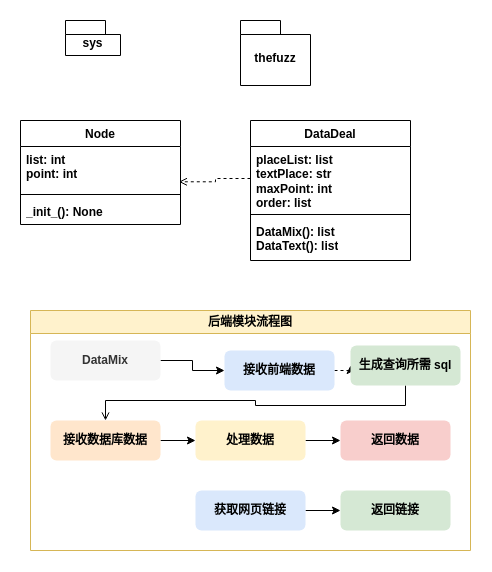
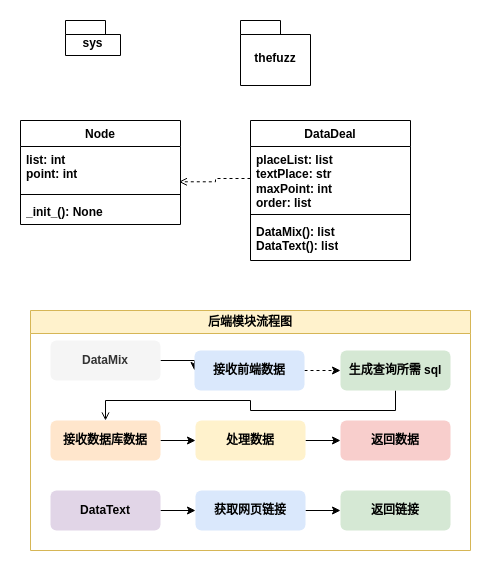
  <mxCell id="0" />
  <mxCell id="1" parent="0" />
  <mxCell id="2" value="Node" style="swimlane;fontStyle=1;align=center;verticalAlign=top;childLayout=stackLayout;horizontal=1;startSize=26;horizontalStack=0;resizeParent=1;resizeParentMax=0;resizeLast=0;collapsible=1;marginBottom=0;whiteSpace=wrap;html=1;" vertex="1" parent="1"><mxGeometry x="20" y="120" width="160" height="104" as="geometry" /></mxCell>
  <mxCell id="3" value="list: int&lt;br&gt;point: int" style="text;strokeColor=none;fillColor=none;align=left;verticalAlign=top;spacingLeft=4;spacingRight=4;overflow=hidden;rotatable=0;points=[[0,0.5],[1,0.5]];portConstraint=eastwest;whiteSpace=wrap;html=1;fontStyle=1" vertex="1" parent="2"><mxGeometry y="26" width="160" height="44" as="geometry" /></mxCell>
  <mxCell id="4" value="" style="line;strokeWidth=1;fillColor=none;align=left;verticalAlign=middle;spacingTop=-1;spacingLeft=3;spacingRight=3;rotatable=0;labelPosition=right;points=[];portConstraint=eastwest;strokeColor=inherit;fontStyle=1" vertex="1" parent="2"><mxGeometry y="70" width="160" height="8" as="geometry" /></mxCell>
  <mxCell id="5" value="_init_(): None" style="text;strokeColor=none;fillColor=none;align=left;verticalAlign=top;spacingLeft=4;spacingRight=4;overflow=hidden;rotatable=0;points=[[0,0.5],[1,0.5]];portConstraint=eastwest;whiteSpace=wrap;html=1;fontStyle=1" vertex="1" parent="2"><mxGeometry y="78" width="160" height="26" as="geometry" /></mxCell>
  <mxCell id="6" value="sys" style="shape=folder;fontStyle=1;spacingTop=10;tabWidth=40;tabHeight=14;tabPosition=left;html=1;whiteSpace=wrap;" vertex="1" parent="1"><mxGeometry x="65" y="20" width="55" height="35" as="geometry" /></mxCell>
  <mxCell id="7" value="thefuzz" style="shape=folder;fontStyle=1;spacingTop=10;tabWidth=40;tabHeight=14;tabPosition=left;html=1;whiteSpace=wrap;" vertex="1" parent="1"><mxGeometry x="240" y="20" width="70" height="65" as="geometry" /></mxCell>
  <mxCell id="8" value="DataDeal" style="swimlane;fontStyle=1;align=center;verticalAlign=top;childLayout=stackLayout;horizontal=1;startSize=26;horizontalStack=0;resizeParent=1;resizeParentMax=0;resizeLast=0;collapsible=1;marginBottom=0;whiteSpace=wrap;html=1;" vertex="1" parent="1"><mxGeometry x="250" y="120" width="160" height="140" as="geometry" /></mxCell>
  <mxCell id="9" value="placeList: list&lt;br&gt;textPlace: str&lt;br&gt;maxPoint: int&lt;br&gt;order: list" style="text;strokeColor=none;fillColor=none;align=left;verticalAlign=top;spacingLeft=4;spacingRight=4;overflow=hidden;rotatable=0;points=[[0,0.5],[1,0.5]];portConstraint=eastwest;whiteSpace=wrap;html=1;fontStyle=1" vertex="1" parent="8"><mxGeometry y="26" width="160" height="64" as="geometry" /></mxCell>
  <mxCell id="10" value="" style="line;strokeWidth=1;fillColor=none;align=left;verticalAlign=middle;spacingTop=-1;spacingLeft=3;spacingRight=3;rotatable=0;labelPosition=right;points=[];portConstraint=eastwest;strokeColor=inherit;fontStyle=1" vertex="1" parent="8"><mxGeometry y="90" width="160" height="8" as="geometry" /></mxCell>
  <mxCell id="11" value="DataMix(): list&lt;br&gt;DataText(): list" style="text;strokeColor=none;fillColor=none;align=left;verticalAlign=top;spacingLeft=4;spacingRight=4;overflow=hidden;rotatable=0;points=[[0,0.5],[1,0.5]];portConstraint=eastwest;whiteSpace=wrap;html=1;fontStyle=1" vertex="1" parent="8"><mxGeometry y="98" width="160" height="42" as="geometry" /></mxCell>
  <mxCell id="12" style="edgeStyle=orthogonalEdgeStyle;rounded=0;orthogonalLoop=1;jettySize=auto;html=1;exitX=0;exitY=0.5;exitDx=0;exitDy=0;entryX=0.99;entryY=0.802;entryDx=0;entryDy=0;entryPerimeter=0;dashed=1;endArrow=open;endFill=0;" edge="1" parent="1" source="9" target="3"><mxGeometry relative="1" as="geometry" /></mxCell>
  <mxCell id="13" value="后端模块流程图" style="swimlane;whiteSpace=wrap;html=1;fillColor=#fff2cc;strokeColor=#d6b656;fontStyle=1" vertex="1" parent="1"><mxGeometry x="30" y="310" width="440" height="240" as="geometry" /></mxCell>
  <mxCell id="14" style="edgeStyle=orthogonalEdgeStyle;rounded=0;orthogonalLoop=1;jettySize=auto;html=1;exitX=1;exitY=0.5;exitDx=0;exitDy=0;entryX=0;entryY=0.5;entryDx=0;entryDy=0;fontStyle=1" edge="1" parent="13" source="15" target="17"><mxGeometry relative="1" as="geometry" /></mxCell>
  <mxCell id="15" value="DataMix" style="rounded=1;whiteSpace=wrap;html=1;fillColor=#f5f5f5;fontColor=#333333;strokeColor=none;fontStyle=1" vertex="1" parent="13"><mxGeometry x="20" y="30" width="110" height="40" as="geometry" /></mxCell>
  <mxCell id="16" style="edgeStyle=orthogonalEdgeStyle;rounded=0;orthogonalLoop=1;jettySize=auto;html=1;exitX=1;exitY=0.5;exitDx=0;exitDy=0;entryX=0;entryY=0.5;entryDx=0;entryDy=0;fontStyle=1;dashed=1;" edge="1" parent="13" source="17" target="19"><mxGeometry relative="1" as="geometry" /></mxCell>
- <mxCell id="17" value="接收前端数据" style="rounded=1;whiteSpace=wrap;html=1;fillColor=#dae8fc;strokeColor=none;fontStyle=1" vertex="1" parent="13"><mxGeometry x="194" y="40" width="110" height="40" as="geometry" /></mxCell>
+ <mxCell id="17" value="接收前端数据" style="rounded=1;whiteSpace=wrap;html=1;fillColor=#dae8fc;strokeColor=none;fontStyle=1" vertex="1" parent="13"><mxGeometry x="164" y="40" width="110" height="40" as="geometry" /></mxCell>
  <mxCell id="18" style="edgeStyle=orthogonalEdgeStyle;rounded=0;orthogonalLoop=1;jettySize=auto;html=1;exitX=0.5;exitY=1;exitDx=0;exitDy=0;entryX=0.5;entryY=0;entryDx=0;entryDy=0;fontStyle=1;endArrow=open;" edge="1" parent="13" source="19" target="21"><mxGeometry relative="1" as="geometry" /></mxCell>
- <mxCell id="19" value="生成查询所需 sql" style="rounded=1;whiteSpace=wrap;html=1;fillColor=#d5e8d4;strokeColor=none;fontStyle=1" vertex="1" parent="13"><mxGeometry x="320" y="35" width="110" height="40" as="geometry" /></mxCell>
+ <mxCell id="19" value="生成查询所需 sql" style="rounded=1;whiteSpace=wrap;html=1;fillColor=#d5e8d4;strokeColor=none;fontStyle=1" vertex="1" parent="13"><mxGeometry x="310" y="40" width="110" height="40" as="geometry" /></mxCell>
  <mxCell id="20" style="edgeStyle=orthogonalEdgeStyle;rounded=0;orthogonalLoop=1;jettySize=auto;html=1;exitX=1;exitY=0.5;exitDx=0;exitDy=0;entryX=0;entryY=0.5;entryDx=0;entryDy=0;fontStyle=1" edge="1" parent="13" source="21" target="23"><mxGeometry relative="1" as="geometry" /></mxCell>
  <mxCell id="21" value="接收数据库数据" style="rounded=1;whiteSpace=wrap;html=1;fillColor=#ffe6cc;strokeColor=none;fontStyle=1" vertex="1" parent="13"><mxGeometry x="20" y="110" width="110" height="40" as="geometry" /></mxCell>
  <mxCell id="22" style="edgeStyle=orthogonalEdgeStyle;rounded=0;orthogonalLoop=1;jettySize=auto;html=1;exitX=1;exitY=0.5;exitDx=0;exitDy=0;entryX=0;entryY=0.5;entryDx=0;entryDy=0;fontStyle=1" edge="1" parent="13" source="23" target="24"><mxGeometry relative="1" as="geometry" /></mxCell>
  <mxCell id="23" value="处理数据" style="rounded=1;whiteSpace=wrap;html=1;fillColor=#fff2cc;strokeColor=none;fontStyle=1" vertex="1" parent="13"><mxGeometry x="165" y="110" width="110" height="40" as="geometry" /></mxCell>
  <mxCell id="24" value="返回数据" style="rounded=1;whiteSpace=wrap;html=1;fillColor=#f8cecc;strokeColor=none;fontStyle=1" vertex="1" parent="13"><mxGeometry x="310" y="110" width="110" height="40" as="geometry" /></mxCell>
+ <mxCell id="25" style="edgeStyle=orthogonalEdgeStyle;rounded=0;orthogonalLoop=1;jettySize=auto;html=1;exitX=1;exitY=0.5;exitDx=0;exitDy=0;entryX=0;entryY=0.5;entryDx=0;entryDy=0;fontStyle=1" edge="1" parent="13" source="26" target="28"><mxGeometry relative="1" as="geometry" /></mxCell>
+ <mxCell id="26" value="DataText" style="rounded=1;whiteSpace=wrap;html=1;fillColor=#e1d5e7;strokeColor=none;fontStyle=1" vertex="1" parent="13"><mxGeometry x="20" y="180" width="110" height="40" as="geometry" /></mxCell>
  <mxCell id="27" style="edgeStyle=orthogonalEdgeStyle;rounded=0;orthogonalLoop=1;jettySize=auto;html=1;exitX=1;exitY=0.5;exitDx=0;exitDy=0;entryX=0;entryY=0.5;entryDx=0;entryDy=0;fontStyle=1" edge="1" parent="13" source="28" target="29"><mxGeometry relative="1" as="geometry" /></mxCell>
  <mxCell id="28" value="获取网页链接" style="rounded=1;whiteSpace=wrap;html=1;fillColor=#dae8fc;strokeColor=none;fontStyle=1" vertex="1" parent="13"><mxGeometry x="165" y="180" width="110" height="40" as="geometry" /></mxCell>
  <mxCell id="29" value="返回链接" style="rounded=1;whiteSpace=wrap;html=1;fillColor=#d5e8d4;strokeColor=none;fontStyle=1" vertex="1" parent="13"><mxGeometry x="310" y="180" width="110" height="40" as="geometry" /></mxCell>
